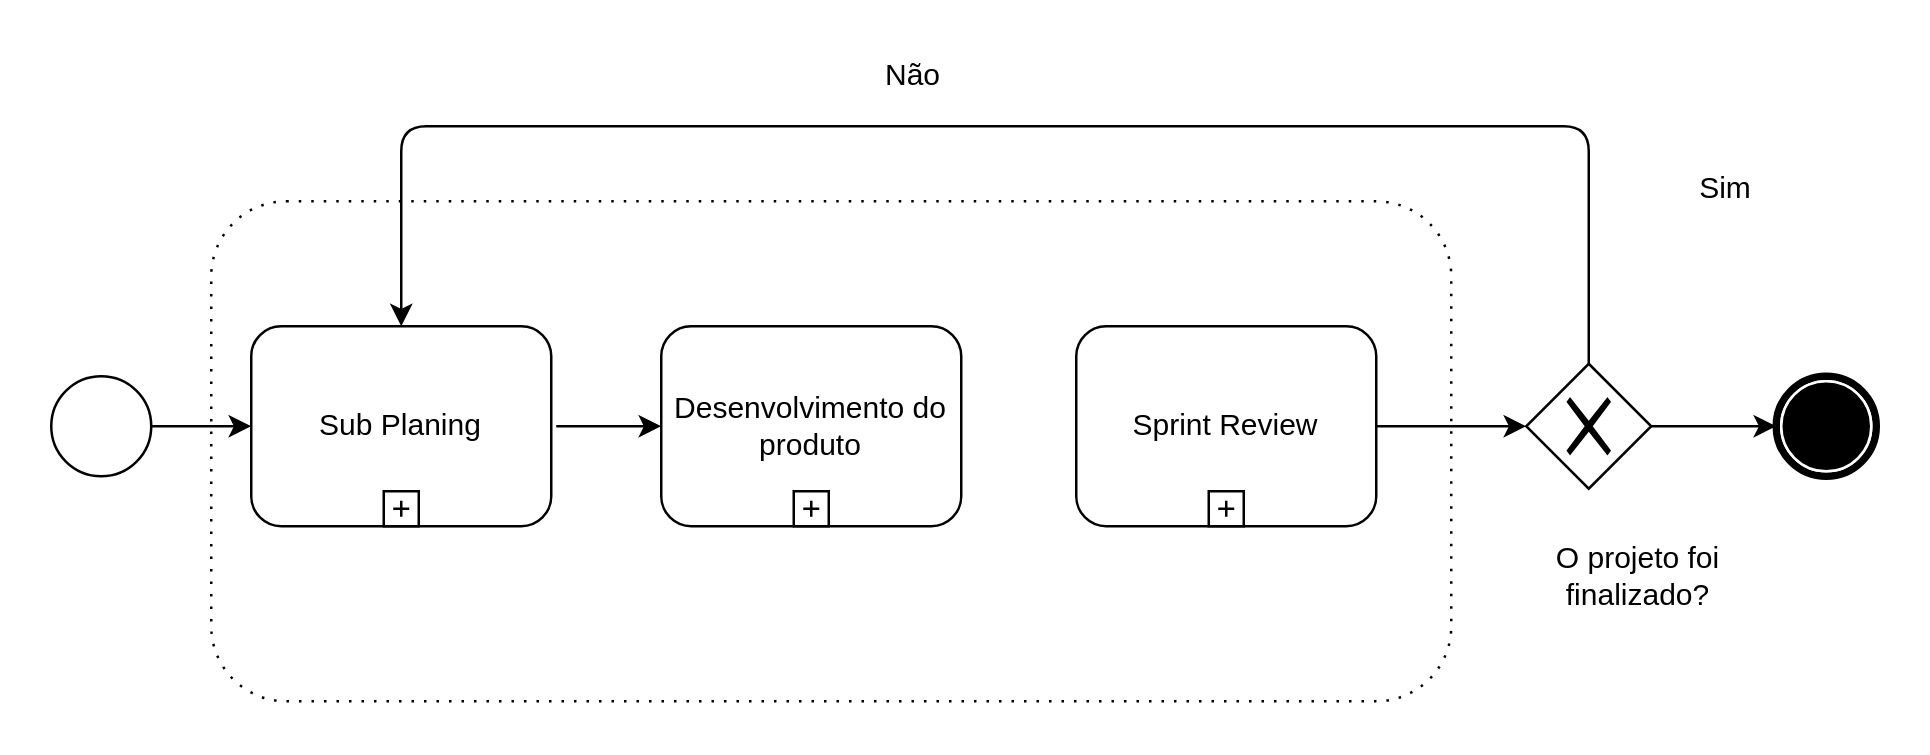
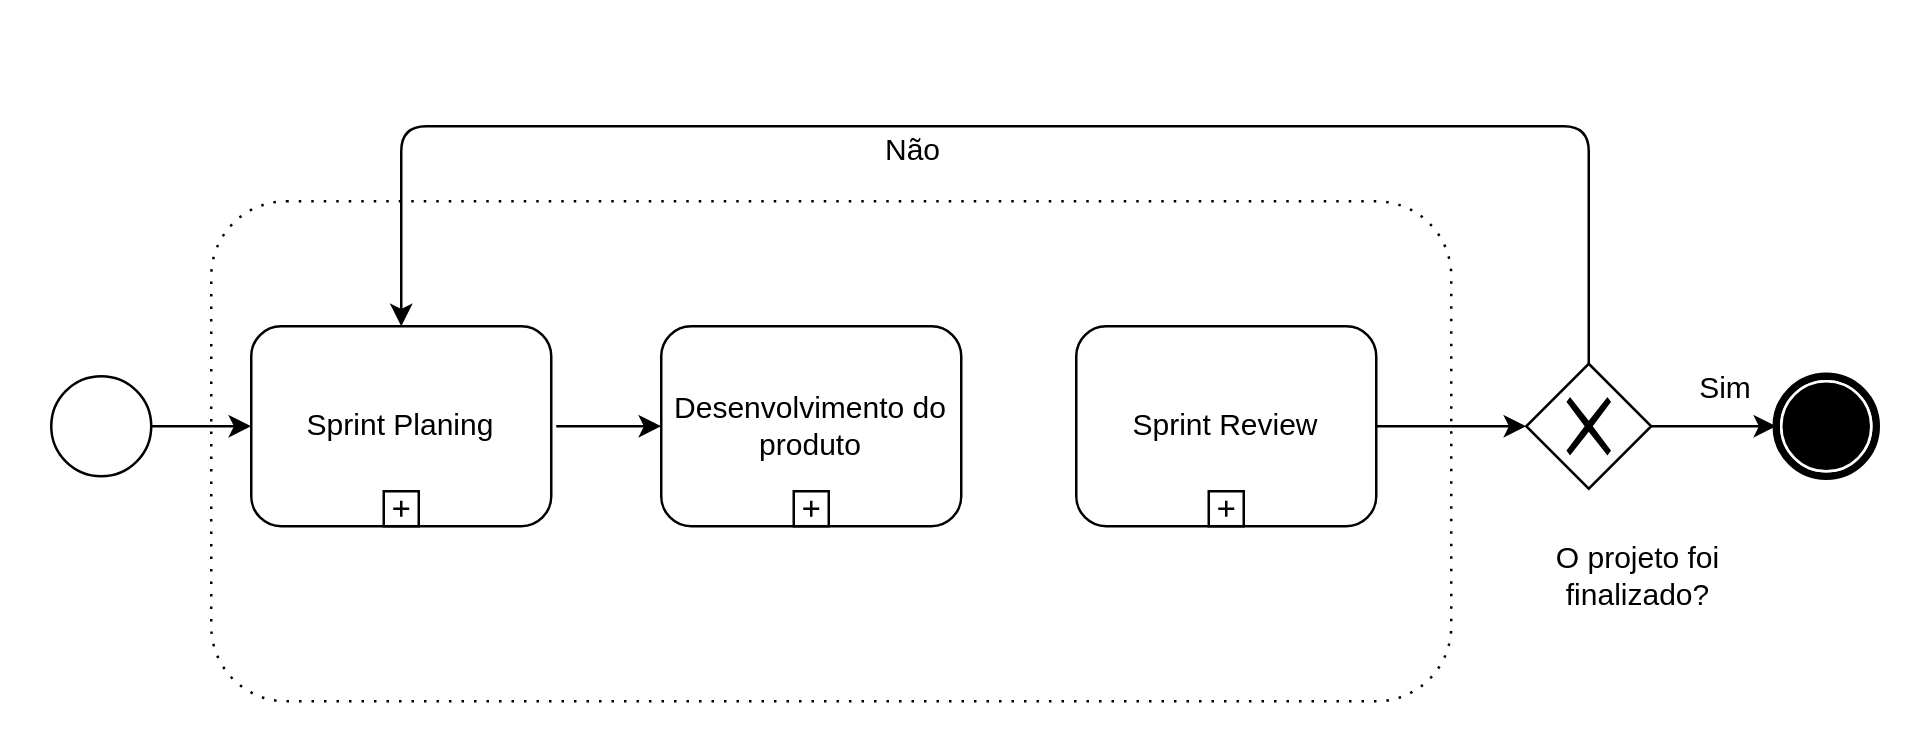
  <mxCell id="0" />
  <mxCell id="1" parent="0" />
  <mxCell id="2" value="Event&#10;Sub-Process" style="shape=ext;rounded=1;html=1;whiteSpace=wrap;dashed=1;dashPattern=1 4;" vertex="1" parent="1"><mxGeometry x="84" y="80" width="496" height="200" as="geometry" /></mxCell>
  <mxCell id="3" value="" style="shape=mxgraph.bpmn.shape;html=1;verticalLabelPosition=bottom;labelBackgroundColor=#ffffff;verticalAlign=top;align=center;perimeter=ellipsePerimeter;outlineConnect=0;outline=standard;symbol=general;" vertex="1" parent="1"><mxGeometry x="20" y="150" width="40" height="40" as="geometry" /></mxCell>
  <mxCell id="4" value="" style="shape=mxgraph.bpmn.shape;html=1;verticalLabelPosition=bottom;labelBackgroundColor=#ffffff;verticalAlign=top;align=center;perimeter=ellipsePerimeter;outlineConnect=0;outline=end;symbol=terminate;" vertex="1" parent="1"><mxGeometry x="710" y="150" width="40" height="40" as="geometry" /></mxCell>
- <mxCell id="5" value="Sub Planing" style="html=1;whiteSpace=wrap;rounded=1;dropTarget=0;" vertex="1" parent="1"><mxGeometry x="100" y="130" width="120" height="80" as="geometry" /></mxCell>
+ <mxCell id="5" value="Sprint Planing" style="html=1;whiteSpace=wrap;rounded=1;dropTarget=0;" vertex="1" parent="1"><mxGeometry x="100" y="130" width="120" height="80" as="geometry" /></mxCell>
  <mxCell id="6" value="" style="html=1;shape=plus;outlineConnect=0;" vertex="1" parent="5"><mxGeometry x="0.5" y="1" width="14" height="14" relative="1" as="geometry"><mxPoint x="-7" y="-14" as="offset" /></mxGeometry></mxCell>
  <mxCell id="7" value="Desenvolvimento do produto" style="html=1;whiteSpace=wrap;rounded=1;dropTarget=0;" vertex="1" parent="1"><mxGeometry x="264" y="130" width="120" height="80" as="geometry" /></mxCell>
  <mxCell id="8" value="" style="html=1;shape=plus;outlineConnect=0;" vertex="1" parent="7"><mxGeometry x="0.5" y="1" width="14" height="14" relative="1" as="geometry"><mxPoint x="-7" y="-14" as="offset" /></mxGeometry></mxCell>
  <mxCell id="9" value="Sprint Review" style="html=1;whiteSpace=wrap;rounded=1;dropTarget=0;" vertex="1" parent="1"><mxGeometry x="430" y="130" width="120" height="80" as="geometry" /></mxCell>
  <mxCell id="10" value="" style="html=1;shape=plus;outlineConnect=0;" vertex="1" parent="9"><mxGeometry x="0.5" y="1" width="14" height="14" relative="1" as="geometry"><mxPoint x="-7" y="-14" as="offset" /></mxGeometry></mxCell>
  <mxCell id="11" value="" style="endArrow=classic;html=1;exitX=1;exitY=0.5;exitDx=0;exitDy=0;entryX=0;entryY=0.5;entryDx=0;entryDy=0;" edge="1" parent="1" source="3" target="5"><mxGeometry width="50" height="50" relative="1" as="geometry"><mxPoint x="90" y="290" as="sourcePoint" /><mxPoint x="140" y="240" as="targetPoint" /></mxGeometry></mxCell>
  <mxCell id="12" value="" style="endArrow=classic;html=1;entryX=0;entryY=0.5;entryDx=0;entryDy=0;" edge="1" parent="1" target="7"><mxGeometry width="50" height="50" relative="1" as="geometry"><mxPoint x="222" y="170" as="sourcePoint" /><mxPoint x="290" y="240" as="targetPoint" /></mxGeometry></mxCell>
  <mxCell id="13" value="" style="shape=mxgraph.bpmn.shape;html=1;verticalLabelPosition=bottom;labelBackgroundColor=#ffffff;verticalAlign=top;align=center;perimeter=rhombusPerimeter;background=gateway;outlineConnect=0;outline=none;symbol=exclusiveGw;" vertex="1" parent="1"><mxGeometry x="610" y="145" width="50" height="50" as="geometry" /></mxCell>
  <mxCell id="14" value="" style="endArrow=classic;html=1;entryX=0;entryY=0.5;entryDx=0;entryDy=0;exitX=1;exitY=0.5;exitDx=0;exitDy=0;" edge="1" parent="1" source="9" target="13"><mxGeometry width="50" height="50" relative="1" as="geometry"><mxPoint x="490" y="310" as="sourcePoint" /><mxPoint x="540" y="260" as="targetPoint" /></mxGeometry></mxCell>
  <mxCell id="15" value="" style="endArrow=classic;html=1;entryX=0;entryY=0.5;entryDx=0;entryDy=0;exitX=1;exitY=0.5;exitDx=0;exitDy=0;" edge="1" parent="1" source="13" target="4"><mxGeometry width="50" height="50" relative="1" as="geometry"><mxPoint x="610" y="310" as="sourcePoint" /><mxPoint x="660" y="260" as="targetPoint" /></mxGeometry></mxCell>
  <mxCell id="16" value="" style="endArrow=classic;html=1;exitX=0.5;exitY=0;exitDx=0;exitDy=0;entryX=0.5;entryY=0;entryDx=0;entryDy=0;" edge="1" parent="1" source="13" target="5"><mxGeometry width="50" height="50" relative="1" as="geometry"><mxPoint x="260" y="100" as="sourcePoint" /><mxPoint x="150" y="70" as="targetPoint" /><Array as="points"><mxPoint x="635" y="50" /><mxPoint x="160" y="50" /></Array></mxGeometry></mxCell>
  <mxCell id="17" value="&lt;font style=&quot;font-size: 12px&quot;&gt;O projeto foi finalizado?&lt;/font&gt;" style="text;html=1;strokeColor=none;fillColor=none;align=center;verticalAlign=middle;whiteSpace=wrap;rounded=0;" vertex="1" parent="1"><mxGeometry x="610" y="220" width="90" height="20" as="geometry" /></mxCell>
- <mxCell id="18" value="Sim" style="text;html=1;strokeColor=none;fillColor=none;align=center;verticalAlign=middle;whiteSpace=wrap;rounded=0;" vertex="1" parent="1"><mxGeometry x="670" y="65" width="40" height="20" as="geometry" /></mxCell>
- <mxCell id="19" value="Não" style="text;html=1;strokeColor=none;fillColor=none;align=center;verticalAlign=middle;whiteSpace=wrap;rounded=0;" vertex="1" parent="1"><mxGeometry x="320" y="20" width="90" height="20" as="geometry" /></mxCell>
+ <mxCell id="18" value="Sim" style="text;html=1;strokeColor=none;fillColor=none;align=center;verticalAlign=middle;whiteSpace=wrap;rounded=0;" vertex="1" parent="1"><mxGeometry x="670" y="145" width="40" height="20" as="geometry" /></mxCell>
+ <mxCell id="19" value="Não" style="text;html=1;strokeColor=none;fillColor=none;align=center;verticalAlign=middle;whiteSpace=wrap;rounded=0;" vertex="1" parent="1"><mxGeometry x="320" y="50" width="90" height="20" as="geometry" /></mxCell>
